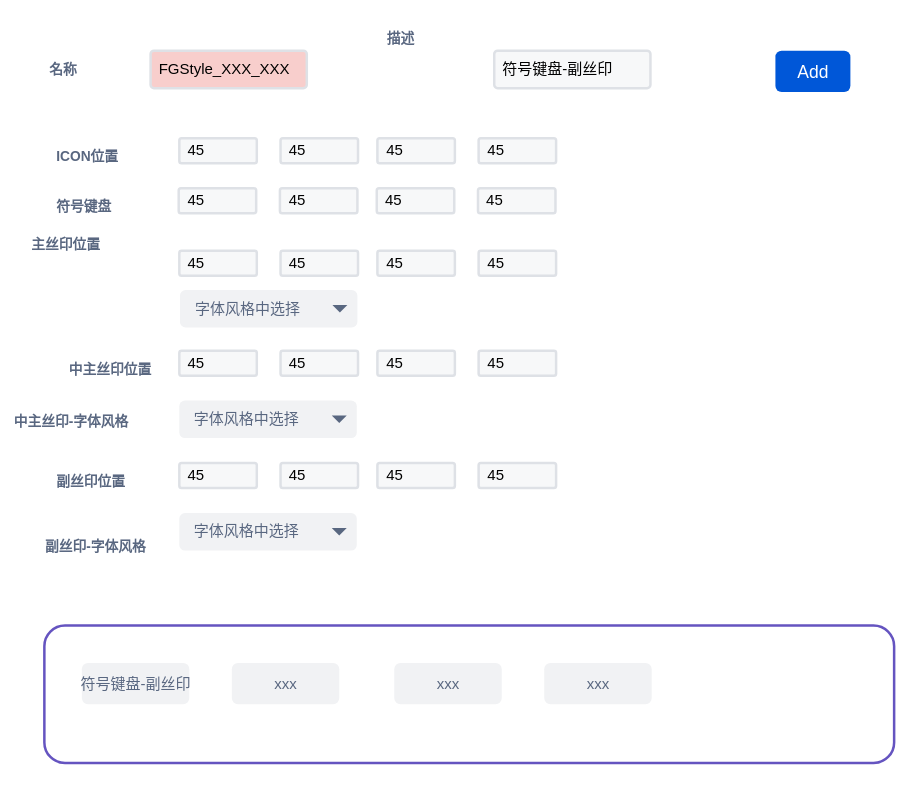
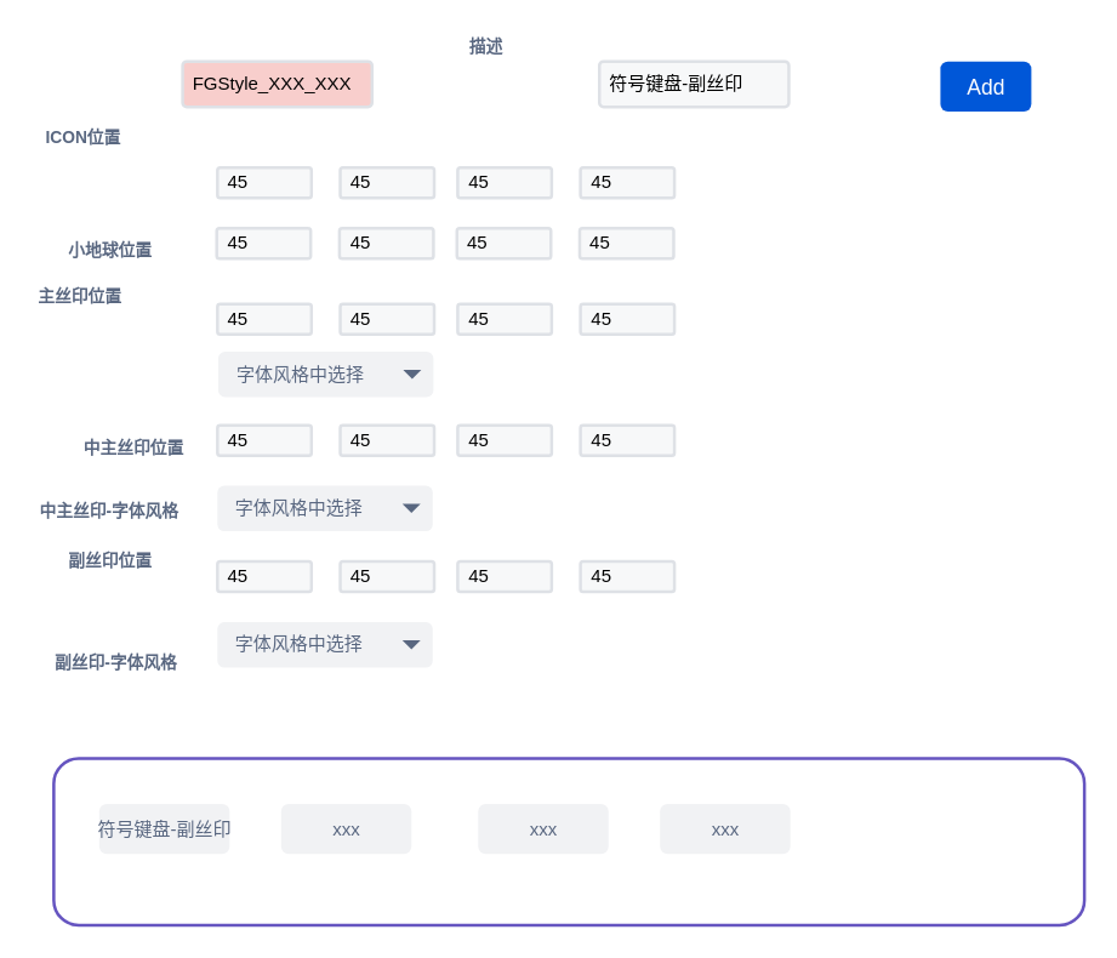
  <mxCell id="0" />
  <mxCell id="1" parent="0" />
- <mxCell id="2" value="名称" style="fillColor=none;strokeColor=none;html=1;fontSize=11;fontStyle=0;align=center;fontColor=#596780;fontStyle=1;fontSize=11;labelPosition=center;verticalLabelPosition=middle;verticalAlign=middle;" vertex="1" parent="1"><mxGeometry x="20" y="45" width="60" height="20" as="geometry" /></mxCell>
  <mxCell id="3" value="FGStyle_XXX_XXX" style="rounded=1;arcSize=9;fillColor=#f8cecc;align=left;spacingLeft=5;strokeColor=#DEE1E6;html=1;strokeWidth=2;fontSize=12;" vertex="1" parent="1"><mxGeometry x="120" y="40" width="125" height="30" as="geometry" /></mxCell>
  <mxCell id="4" value="描述" style="fillColor=none;strokeColor=none;html=1;fontSize=11;fontStyle=0;align=center;fontColor=#596780;fontStyle=1;fontSize=11;labelPosition=center;verticalLabelPosition=middle;verticalAlign=middle;" vertex="1" parent="1"><mxGeometry x="290" y="20" width="60" height="20" as="geometry" /></mxCell>
  <mxCell id="5" value="符号键盘-副丝印" style="rounded=1;arcSize=9;fillColor=#F7F8F9;align=left;spacingLeft=5;strokeColor=#DEE1E6;html=1;strokeWidth=2;fontSize=12" vertex="1" parent="1"><mxGeometry x="395" y="40" width="125" height="30" as="geometry" /></mxCell>
  <mxCell id="6" value="Add" style="rounded=1;fillColor=#0057D8;strokeColor=none;fontColor=#ffffff;align=center;verticalAlign=middle;fontStyle=0;fontSize=14;html=1;shadow=0;dashed=0" vertex="1" parent="1"><mxGeometry x="620" y="40" width="60" height="33" as="geometry" /></mxCell>
  <mxCell id="7" value="" style="dashed=0;html=1;rounded=1;strokeColor=#6554C0;fontSize=12;align=center;fontStyle=1;strokeWidth=2;fontColor=#6554C0" vertex="1" parent="1"><mxGeometry x="35" y="500" width="680" height="110" as="geometry" /></mxCell>
  <mxCell id="8" value="符号键盘-副丝印" style="rounded=1;fillColor=#F1F2F4;strokeColor=none;html=1;fontColor=#596780;align=center;verticalAlign=middle;fontStyle=0;fontSize=12" vertex="1" parent="1"><mxGeometry x="65" y="530" width="86" height="33" as="geometry" /></mxCell>
  <mxCell id="9" value="xxx" style="rounded=1;fillColor=#F1F2F4;strokeColor=none;html=1;fontColor=#596780;align=center;verticalAlign=middle;fontStyle=0;fontSize=12" vertex="1" parent="1"><mxGeometry x="435" y="530" width="86" height="33" as="geometry" /></mxCell>
  <mxCell id="10" value="xxx" style="rounded=1;fillColor=#F1F2F4;strokeColor=none;html=1;fontColor=#596780;align=center;verticalAlign=middle;fontStyle=0;fontSize=12" vertex="1" parent="1"><mxGeometry x="315" y="530" width="86" height="33" as="geometry" /></mxCell>
  <mxCell id="11" value="xxx" style="rounded=1;fillColor=#F1F2F4;strokeColor=none;html=1;fontColor=#596780;align=center;verticalAlign=middle;fontStyle=0;fontSize=12" vertex="1" parent="1"><mxGeometry x="185" y="530" width="86" height="33" as="geometry" /></mxCell>
- <mxCell id="12" value="ICON位置" style="fillColor=none;strokeColor=none;html=1;fontSize=11;fontStyle=0;align=left;fontColor=#596780;fontStyle=1;fontSize=11" vertex="1" parent="1"><mxGeometry x="43" y="115" width="60" height="20" as="geometry" /></mxCell>
+ <mxCell id="12" value="ICON位置" style="fillColor=none;strokeColor=none;html=1;fontSize=11;fontStyle=0;align=left;fontColor=#596780;fontStyle=1;fontSize=11" vertex="1" parent="1"><mxGeometry x="28" y="80" width="60" height="20" as="geometry" /></mxCell>
  <mxCell id="13" value="45" style="rounded=1;arcSize=9;fillColor=#F7F8F9;align=left;spacingLeft=5;strokeColor=#DEE1E6;html=1;strokeWidth=2;fontSize=12" vertex="1" parent="1"><mxGeometry x="143" y="110" width="62" height="20" as="geometry" /></mxCell>
  <mxCell id="14" value="45" style="rounded=1;arcSize=9;fillColor=#F7F8F9;align=left;spacingLeft=5;strokeColor=#DEE1E6;html=1;strokeWidth=2;fontSize=12" vertex="1" parent="1"><mxGeometry x="224" y="110" width="62" height="20" as="geometry" /></mxCell>
  <mxCell id="15" value="45" style="rounded=1;arcSize=9;fillColor=#F7F8F9;align=left;spacingLeft=5;strokeColor=#DEE1E6;html=1;strokeWidth=2;fontSize=12" vertex="1" parent="1"><mxGeometry x="301.5" y="110" width="62" height="20" as="geometry" /></mxCell>
  <mxCell id="16" value="45" style="rounded=1;arcSize=9;fillColor=#F7F8F9;align=left;spacingLeft=5;strokeColor=#DEE1E6;html=1;strokeWidth=2;fontSize=12" vertex="1" parent="1"><mxGeometry x="382.5" y="110" width="62" height="20" as="geometry" /></mxCell>
- <mxCell id="17" value="符号键盘" style="fillColor=none;strokeColor=none;html=1;fontSize=11;fontStyle=0;align=left;fontColor=#596780;fontStyle=1;fontSize=11" vertex="1" parent="1"><mxGeometry x="42.5" y="155" width="60" height="20" as="geometry" /></mxCell>
+ <mxCell id="17" value="小地球位置" style="fillColor=none;strokeColor=none;html=1;fontSize=11;fontStyle=0;align=left;fontColor=#596780;fontStyle=1;fontSize=11" vertex="1" parent="1"><mxGeometry x="42.5" y="155" width="60" height="20" as="geometry" /></mxCell>
  <mxCell id="18" value="45" style="rounded=1;arcSize=9;fillColor=#F7F8F9;align=left;spacingLeft=5;strokeColor=#DEE1E6;html=1;strokeWidth=2;fontSize=12" vertex="1" parent="1"><mxGeometry x="142.5" y="150" width="62" height="20" as="geometry" /></mxCell>
  <mxCell id="19" value="45" style="rounded=1;arcSize=9;fillColor=#F7F8F9;align=left;spacingLeft=5;strokeColor=#DEE1E6;html=1;strokeWidth=2;fontSize=12" vertex="1" parent="1"><mxGeometry x="223.5" y="150" width="62" height="20" as="geometry" /></mxCell>
  <mxCell id="20" value="45" style="rounded=1;arcSize=9;fillColor=#F7F8F9;align=left;spacingLeft=5;strokeColor=#DEE1E6;html=1;strokeWidth=2;fontSize=12" vertex="1" parent="1"><mxGeometry x="301" y="150" width="62" height="20" as="geometry" /></mxCell>
  <mxCell id="21" value="45" style="rounded=1;arcSize=9;fillColor=#F7F8F9;align=left;spacingLeft=5;strokeColor=#DEE1E6;html=1;strokeWidth=2;fontSize=12" vertex="1" parent="1"><mxGeometry x="382" y="150" width="62" height="20" as="geometry" /></mxCell>
  <mxCell id="22" value="主丝印位置" style="fillColor=none;strokeColor=none;html=1;fontSize=11;fontStyle=0;align=left;fontColor=#596780;fontStyle=1;fontSize=11" vertex="1" parent="1"><mxGeometry x="23" y="185" width="60" height="20" as="geometry" /></mxCell>
  <mxCell id="23" value="45" style="rounded=1;arcSize=9;fillColor=#F7F8F9;align=left;spacingLeft=5;strokeColor=#DEE1E6;html=1;strokeWidth=2;fontSize=12" vertex="1" parent="1"><mxGeometry x="143" y="200" width="62" height="20" as="geometry" /></mxCell>
  <mxCell id="24" value="45" style="rounded=1;arcSize=9;fillColor=#F7F8F9;align=left;spacingLeft=5;strokeColor=#DEE1E6;html=1;strokeWidth=2;fontSize=12" vertex="1" parent="1"><mxGeometry x="224" y="200" width="62" height="20" as="geometry" /></mxCell>
  <mxCell id="25" value="45" style="rounded=1;arcSize=9;fillColor=#F7F8F9;align=left;spacingLeft=5;strokeColor=#DEE1E6;html=1;strokeWidth=2;fontSize=12" vertex="1" parent="1"><mxGeometry x="301.5" y="200" width="62" height="20" as="geometry" /></mxCell>
  <mxCell id="26" value="45" style="rounded=1;arcSize=9;fillColor=#F7F8F9;align=left;spacingLeft=5;strokeColor=#DEE1E6;html=1;strokeWidth=2;fontSize=12" vertex="1" parent="1"><mxGeometry x="382.5" y="200" width="62" height="20" as="geometry" /></mxCell>
  <mxCell id="27" value="中主丝印位置" style="fillColor=none;strokeColor=none;html=1;fontSize=11;fontStyle=0;align=left;fontColor=#596780;fontStyle=1;fontSize=11" vertex="1" parent="1"><mxGeometry x="53" y="285" width="60" height="20" as="geometry" /></mxCell>
  <mxCell id="28" value="45" style="rounded=1;arcSize=9;fillColor=#F7F8F9;align=left;spacingLeft=5;strokeColor=#DEE1E6;html=1;strokeWidth=2;fontSize=12" vertex="1" parent="1"><mxGeometry x="143" y="280" width="62" height="20" as="geometry" /></mxCell>
  <mxCell id="29" value="45" style="rounded=1;arcSize=9;fillColor=#F7F8F9;align=left;spacingLeft=5;strokeColor=#DEE1E6;html=1;strokeWidth=2;fontSize=12" vertex="1" parent="1"><mxGeometry x="224" y="280" width="62" height="20" as="geometry" /></mxCell>
  <mxCell id="30" value="45" style="rounded=1;arcSize=9;fillColor=#F7F8F9;align=left;spacingLeft=5;strokeColor=#DEE1E6;html=1;strokeWidth=2;fontSize=12" vertex="1" parent="1"><mxGeometry x="301.5" y="280" width="62" height="20" as="geometry" /></mxCell>
  <mxCell id="31" value="45" style="rounded=1;arcSize=9;fillColor=#F7F8F9;align=left;spacingLeft=5;strokeColor=#DEE1E6;html=1;strokeWidth=2;fontSize=12" vertex="1" parent="1"><mxGeometry x="382.5" y="280" width="62" height="20" as="geometry" /></mxCell>
- <mxCell id="32" value="中主丝印-字体风格" style="fillColor=none;strokeColor=none;html=1;fontSize=11;fontStyle=0;align=left;fontColor=#596780;fontStyle=1;fontSize=11" vertex="1" parent="1"><mxGeometry x="8.5" y="326.5" width="93" height="20" as="geometry" /></mxCell>
+ <mxCell id="32" value="中主丝印-字体风格" style="fillColor=none;strokeColor=none;html=1;fontSize=11;fontStyle=0;align=left;fontColor=#596780;fontStyle=1;fontSize=11" vertex="1" parent="1"><mxGeometry x="23.5" y="326.5" width="93" height="20" as="geometry" /></mxCell>
  <mxCell id="33" value="字体风格中选择" style="rounded=1;fillColor=#F1F2F4;strokeColor=none;html=1;fontColor=#596780;align=left;fontSize=12;spacingLeft=10" vertex="1" parent="1"><mxGeometry x="143" y="320" width="142" height="30" as="geometry" /></mxCell>
  <mxCell id="34" value="" style="shape=triangle;direction=south;fillColor=#596780;strokeColor=none;html=1" vertex="1" parent="33"><mxGeometry x="1" y="0.5" width="12" height="6" relative="1" as="geometry"><mxPoint x="-20" y="-3" as="offset" /></mxGeometry></mxCell>
- <mxCell id="35" value="副丝印位置" style="fillColor=none;strokeColor=none;html=1;fontSize=11;fontStyle=0;align=left;fontColor=#596780;fontStyle=1;fontSize=11" vertex="1" parent="1"><mxGeometry x="43" y="375" width="60" height="20" as="geometry" /></mxCell>
+ <mxCell id="35" value="副丝印位置" style="fillColor=none;strokeColor=none;html=1;fontSize=11;fontStyle=0;align=left;fontColor=#596780;fontStyle=1;fontSize=11" vertex="1" parent="1"><mxGeometry x="43" y="360" width="60" height="20" as="geometry" /></mxCell>
  <mxCell id="36" value="45" style="rounded=1;arcSize=9;fillColor=#F7F8F9;align=left;spacingLeft=5;strokeColor=#DEE1E6;html=1;strokeWidth=2;fontSize=12" vertex="1" parent="1"><mxGeometry x="143" y="370" width="62" height="20" as="geometry" /></mxCell>
  <mxCell id="37" value="45" style="rounded=1;arcSize=9;fillColor=#F7F8F9;align=left;spacingLeft=5;strokeColor=#DEE1E6;html=1;strokeWidth=2;fontSize=12" vertex="1" parent="1"><mxGeometry x="224" y="370" width="62" height="20" as="geometry" /></mxCell>
  <mxCell id="38" value="45" style="rounded=1;arcSize=9;fillColor=#F7F8F9;align=left;spacingLeft=5;strokeColor=#DEE1E6;html=1;strokeWidth=2;fontSize=12" vertex="1" parent="1"><mxGeometry x="301.5" y="370" width="62" height="20" as="geometry" /></mxCell>
  <mxCell id="39" value="45" style="rounded=1;arcSize=9;fillColor=#F7F8F9;align=left;spacingLeft=5;strokeColor=#DEE1E6;html=1;strokeWidth=2;fontSize=12" vertex="1" parent="1"><mxGeometry x="382.5" y="370" width="62" height="20" as="geometry" /></mxCell>
  <mxCell id="40" value="副丝印-字体风格" style="fillColor=none;strokeColor=none;html=1;fontSize=11;fontStyle=0;align=left;fontColor=#596780;fontStyle=1;fontSize=11" vertex="1" parent="1"><mxGeometry x="33.5" y="426.5" width="93" height="20" as="geometry" /></mxCell>
  <mxCell id="41" value="字体风格中选择" style="rounded=1;fillColor=#F1F2F4;strokeColor=none;html=1;fontColor=#596780;align=left;fontSize=12;spacingLeft=10" vertex="1" parent="1"><mxGeometry x="143" y="410" width="142" height="30" as="geometry" /></mxCell>
  <mxCell id="42" value="" style="shape=triangle;direction=south;fillColor=#596780;strokeColor=none;html=1" vertex="1" parent="41"><mxGeometry x="1" y="0.5" width="12" height="6" relative="1" as="geometry"><mxPoint x="-20" y="-3" as="offset" /></mxGeometry></mxCell>
  <mxCell id="43" value="字体风格中选择" style="rounded=1;fillColor=#F1F2F4;strokeColor=none;html=1;fontColor=#596780;align=left;fontSize=12;spacingLeft=10" vertex="1" parent="1"><mxGeometry x="143.5" y="231.5" width="142" height="30" as="geometry" /></mxCell>
  <mxCell id="44" value="" style="shape=triangle;direction=south;fillColor=#596780;strokeColor=none;html=1" vertex="1" parent="43"><mxGeometry x="1" y="0.5" width="12" height="6" relative="1" as="geometry"><mxPoint x="-20" y="-3" as="offset" /></mxGeometry></mxCell>
